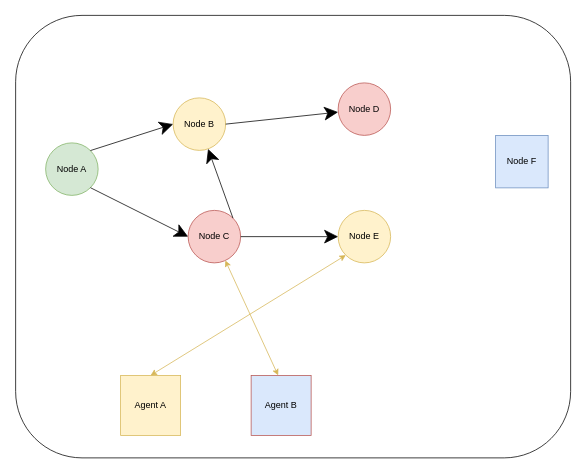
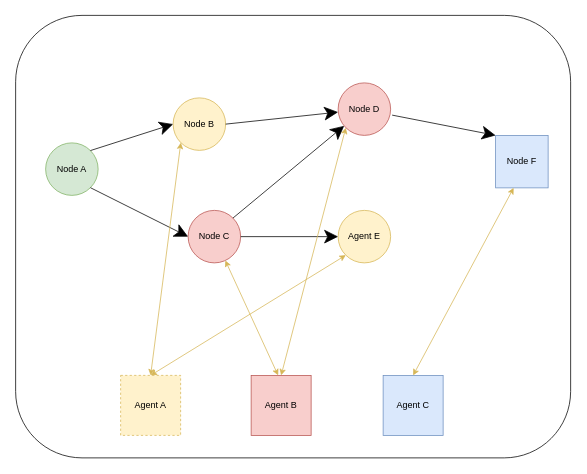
  <mxCell id="0" />
  <mxCell id="1" parent="0" />
  <mxCell id="2" value="Node A" style="ellipse;whiteSpace=wrap;html=1;fillColor=#d5e8d4;strokeColor=#82b366;" parent="1" vertex="1"><mxGeometry x="60" y="190" width="70" height="70" as="geometry" /></mxCell>
  <mxCell id="3" value="Node B" style="ellipse;whiteSpace=wrap;html=1;fillColor=#fff2cc;strokeColor=#d6b656;" parent="1" vertex="1"><mxGeometry x="230" y="130" width="70" height="70" as="geometry" /></mxCell>
  <mxCell id="4" value="Node C" style="ellipse;whiteSpace=wrap;html=1;fillColor=#f8cecc;strokeColor=#b85450;" parent="1" vertex="1"><mxGeometry x="250" y="280" width="70" height="70" as="geometry" /></mxCell>
  <mxCell id="5" value="Node D" style="ellipse;whiteSpace=wrap;html=1;fillColor=#f8cecc;strokeColor=#b85450;" parent="1" vertex="1"><mxGeometry x="450" y="110" width="70" height="70" as="geometry" /></mxCell>
- <mxCell id="6" value="Node E" style="ellipse;whiteSpace=wrap;html=1;fillColor=#fff2cc;strokeColor=#d6b656;" parent="1" vertex="1"><mxGeometry x="450" y="280" width="70" height="70" as="geometry" /></mxCell>
+ <mxCell id="6" value="Agent E" style="ellipse;whiteSpace=wrap;html=1;fillColor=#fff2cc;strokeColor=#d6b656;" parent="1" vertex="1"><mxGeometry x="450" y="280" width="70" height="70" as="geometry" /></mxCell>
  <mxCell id="7" value="Node F" style="whiteSpace=wrap;html=1;fillColor=#dae8fc;strokeColor=#6c8ebf;rounded=0;" parent="1" vertex="1"><mxGeometry x="660" y="180" width="70" height="70" as="geometry" /></mxCell>
  <mxCell id="8" value="" style="endArrow=classic;html=1;rounded=0;exitX=1;exitY=0;exitDx=0;exitDy=0;jumpSize=6;endSize=16;" parent="1" edge="1"><mxGeometry width="50" height="50" relative="1" as="geometry"><mxPoint x="119.749" y="200.251" as="sourcePoint" /><mxPoint x="230" y="165" as="targetPoint" /></mxGeometry></mxCell>
  <mxCell id="9" value="" style="endArrow=classic;html=1;rounded=0;entryX=0;entryY=0.5;entryDx=0;entryDy=0;exitX=1;exitY=1;exitDx=0;exitDy=0;endSize=16;" parent="1" target="4" edge="1"><mxGeometry width="50" height="50" relative="1" as="geometry"><mxPoint x="119.749" y="249.749" as="sourcePoint" /><mxPoint x="500" y="350" as="targetPoint" /></mxGeometry></mxCell>
  <mxCell id="10" value="" style="endArrow=classic;html=1;rounded=0;exitX=1;exitY=0.5;exitDx=0;exitDy=0;endSize=16;" parent="1" source="3" edge="1"><mxGeometry width="50" height="50" relative="1" as="geometry"><mxPoint x="330" y="200" as="sourcePoint" /><mxPoint x="450" y="149" as="targetPoint" /></mxGeometry></mxCell>
+ <mxCell id="11" value="" style="endArrow=classic;html=1;rounded=0;exitX=1.029;exitY=0.614;exitDx=0;exitDy=0;entryX=0;entryY=0;entryDx=0;entryDy=0;exitPerimeter=0;endSize=16;" parent="1" source="5" target="7" edge="1"><mxGeometry width="50" height="50" relative="1" as="geometry"><mxPoint x="519.999" y="160.001" as="sourcePoint" /><mxPoint x="521.25" y="229.75" as="targetPoint" /></mxGeometry></mxCell>
  <mxCell id="12" value="" style="endArrow=classic;html=1;rounded=0;exitX=1;exitY=0.5;exitDx=0;exitDy=0;entryX=0;entryY=0.5;entryDx=0;entryDy=0;endSize=16;" parent="1" source="4" target="6" edge="1"><mxGeometry width="50" height="50" relative="1" as="geometry"><mxPoint x="450" y="400" as="sourcePoint" /><mxPoint x="390" y="210" as="targetPoint" /></mxGeometry></mxCell>
- <mxCell id="13" value="" style="endArrow=classic;html=1;rounded=0;exitX=1;exitY=0;exitDx=0;exitDy=0;endSize=16;" parent="1" source="4" target="3" edge="1"><mxGeometry width="50" height="50" relative="1" as="geometry"><mxPoint x="450" y="400" as="sourcePoint" /><mxPoint x="500" y="350" as="targetPoint" /></mxGeometry></mxCell>
- <mxCell id="14" value="Agent A" style="whiteSpace=wrap;html=1;aspect=fixed;fillColor=#fff2cc;strokeColor=#d6b656;" parent="1" vertex="1"><mxGeometry x="160" y="500" width="80" height="80" as="geometry" /></mxCell>
- <mxCell id="16" value="Agent B" style="whiteSpace=wrap;html=1;aspect=fixed;fillColor=#dae8fc;strokeColor=#b85450;" parent="1" vertex="1"><mxGeometry x="334" y="500" width="80" height="80" as="geometry" /></mxCell>
+ <mxCell id="13" value="" style="endArrow=classic;html=1;rounded=0;exitX=1;exitY=0;exitDx=0;exitDy=0;endSize=16;" parent="1" source="4" target="5" edge="1"><mxGeometry width="50" height="50" relative="1" as="geometry"><mxPoint x="450" y="400" as="sourcePoint" /><mxPoint x="500" y="350" as="targetPoint" /></mxGeometry></mxCell>
+ <mxCell id="14" value="Agent A" style="whiteSpace=wrap;html=1;aspect=fixed;fillColor=#fff2cc;strokeColor=#d6b656;dashed=1;" parent="1" vertex="1"><mxGeometry x="160" y="500" width="80" height="80" as="geometry" /></mxCell>
+ <mxCell id="15" value="Agent C" style="whiteSpace=wrap;html=1;aspect=fixed;fillColor=#dae8fc;strokeColor=#6c8ebf;" parent="1" vertex="1"><mxGeometry x="510" y="500" width="80" height="80" as="geometry" /></mxCell>
+ <mxCell id="16" value="Agent B" style="whiteSpace=wrap;html=1;aspect=fixed;fillColor=#f8cecc;strokeColor=#b85450;" parent="1" vertex="1"><mxGeometry x="334" y="500" width="80" height="80" as="geometry" /></mxCell>
+ <mxCell id="17" value="" style="endArrow=classic;html=1;rounded=0;exitX=0.5;exitY=0;exitDx=0;exitDy=0;entryX=0;entryY=1;entryDx=0;entryDy=0;fillColor=#fff2cc;strokeColor=#d6b656;startArrow=classic;startFill=1;endFill=1;" parent="1" source="14" target="3" edge="1"><mxGeometry width="50" height="50" relative="1" as="geometry"><mxPoint x="450" y="450" as="sourcePoint" /><mxPoint x="500" y="400" as="targetPoint" /></mxGeometry></mxCell>
+ <mxCell id="18" value="" style="endArrow=classic;html=1;rounded=0;exitX=0.5;exitY=0;exitDx=0;exitDy=0;entryX=0;entryY=1;entryDx=0;entryDy=0;fillColor=#fff2cc;strokeColor=#d6b656;endFill=1;startArrow=classic;startFill=1;" parent="1" source="16" target="5" edge="1"><mxGeometry width="50" height="50" relative="1" as="geometry"><mxPoint x="450" y="390" as="sourcePoint" /><mxPoint x="500" y="340" as="targetPoint" /></mxGeometry></mxCell>
  <mxCell id="19" value="" style="endArrow=classic;html=1;rounded=0;entryX=0;entryY=1;entryDx=0;entryDy=0;exitX=0.5;exitY=0;exitDx=0;exitDy=0;fillColor=#fff2cc;strokeColor=#d6b656;startArrow=classic;startFill=1;endFill=1;" parent="1" source="14" target="6" edge="1"><mxGeometry width="50" height="50" relative="1" as="geometry"><mxPoint x="200" y="480" as="sourcePoint" /><mxPoint x="500" y="340" as="targetPoint" /></mxGeometry></mxCell>
  <mxCell id="20" value="" style="endArrow=classic;html=1;rounded=0;fillColor=#fff2cc;strokeColor=#d6b656;startArrow=classic;startFill=1;endFill=1;" parent="1" target="4" edge="1"><mxGeometry width="50" height="50" relative="1" as="geometry"><mxPoint x="370" y="500" as="sourcePoint" /><mxPoint x="500" y="340" as="targetPoint" /></mxGeometry></mxCell>
+ <mxCell id="21" value="" style="endArrow=classic;html=1;rounded=0;exitX=0.5;exitY=0;exitDx=0;exitDy=0;entryX=0.343;entryY=1;entryDx=0;entryDy=0;entryPerimeter=0;fillColor=#fff2cc;strokeColor=#d6b656;startArrow=classic;startFill=1;endFill=1;" parent="1" source="15" target="7" edge="1"><mxGeometry width="50" height="50" relative="1" as="geometry"><mxPoint x="450" y="390" as="sourcePoint" /><mxPoint x="500" y="340" as="targetPoint" /></mxGeometry></mxCell>
  <mxCell id="22" value="" style="rounded=1;whiteSpace=wrap;html=1;fillColor=none;" parent="1" vertex="1"><mxGeometry x="20" y="20" width="740" height="590" as="geometry" /></mxCell>
